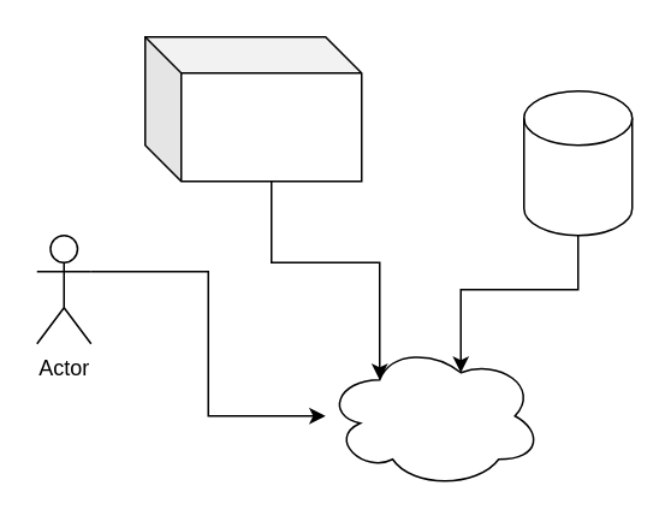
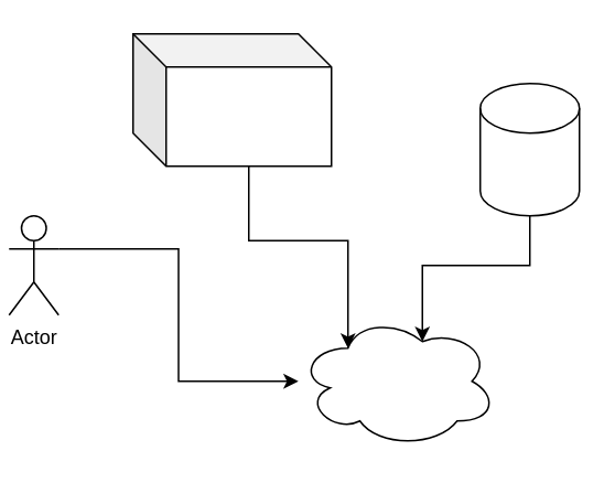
  <mxCell id="0" />
  <mxCell id="1" parent="0" />
  <mxCell id="2" value="" style="ellipse;shape=cloud;whiteSpace=wrap;html=1;" vertex="1" parent="1"><mxGeometry x="180" y="190" width="120" height="80" as="geometry" /></mxCell>
  <mxCell id="3" style="edgeStyle=orthogonalEdgeStyle;rounded=0;orthogonalLoop=1;jettySize=auto;html=1;exitX=1;exitY=0.333;exitDx=0;exitDy=0;exitPerimeter=0;" edge="1" parent="1" source="4" target="2"><mxGeometry relative="1" as="geometry" /></mxCell>
- <mxCell id="4" value="Actor" style="shape=umlActor;verticalLabelPosition=bottom;verticalAlign=top;html=1;outlineConnect=0;" vertex="1" parent="1"><mxGeometry x="20" y="130" width="30" height="60" as="geometry" /></mxCell>
+ <mxCell id="4" value="Actor" style="shape=umlActor;verticalLabelPosition=bottom;verticalAlign=top;html=1;outlineConnect=0;" vertex="1" parent="1"><mxGeometry x="5" y="130" width="30" height="60" as="geometry" /></mxCell>
  <mxCell id="5" style="edgeStyle=orthogonalEdgeStyle;rounded=0;orthogonalLoop=1;jettySize=auto;html=1;exitX=0.5;exitY=1;exitDx=0;exitDy=0;exitPerimeter=0;entryX=0.625;entryY=0.2;entryDx=0;entryDy=0;entryPerimeter=0;" edge="1" parent="1" source="6" target="2"><mxGeometry relative="1" as="geometry" /></mxCell>
  <mxCell id="6" value="" style="shape=cylinder3;whiteSpace=wrap;html=1;boundedLbl=1;backgroundOutline=1;size=15;" vertex="1" parent="1"><mxGeometry x="290" y="50" width="60" height="80" as="geometry" /></mxCell>
  <mxCell id="7" style="edgeStyle=orthogonalEdgeStyle;rounded=0;orthogonalLoop=1;jettySize=auto;html=1;exitX=0;exitY=0;exitDx=70;exitDy=80;exitPerimeter=0;entryX=0.25;entryY=0.25;entryDx=0;entryDy=0;entryPerimeter=0;" edge="1" parent="1" source="8" target="2"><mxGeometry relative="1" as="geometry" /></mxCell>
  <mxCell id="8" value="" style="shape=cube;whiteSpace=wrap;html=1;boundedLbl=1;backgroundOutline=1;darkOpacity=0.05;darkOpacity2=0.1;" vertex="1" parent="1"><mxGeometry x="80" y="20" width="120" height="80" as="geometry" /></mxCell>
